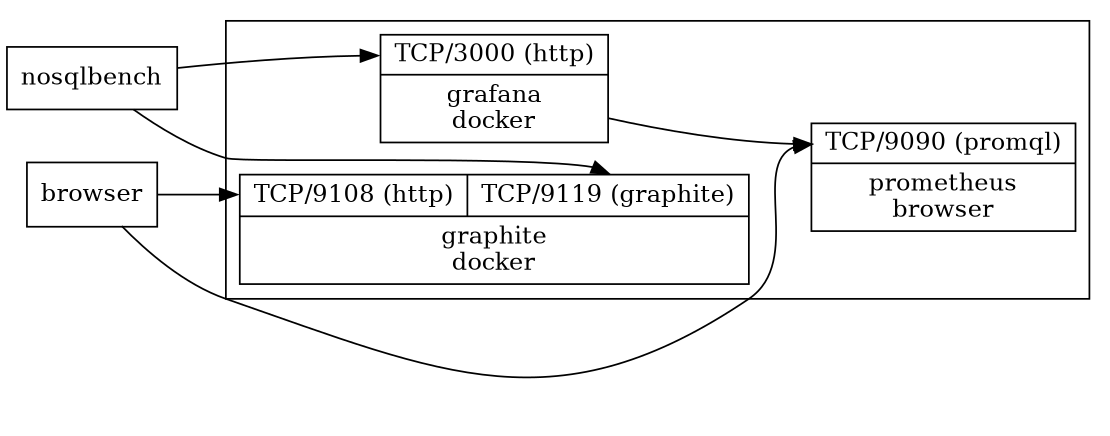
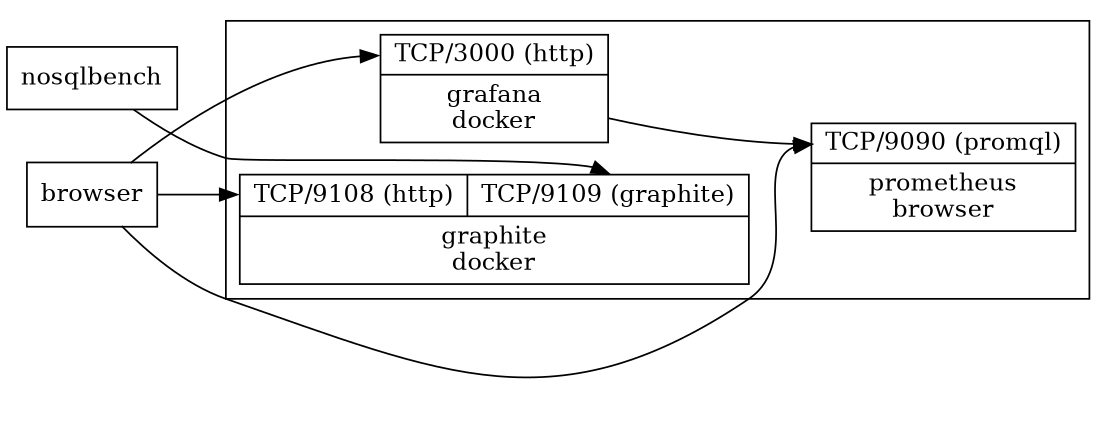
  digraph {
    rankdir=LR
    node [shape=record]
    edge [headport=9090]
    n1 [label=nosqlbench shape=box]
    browser
    n3 [label="<3000>TCP/3000 (http)|grafana\ndocker" rank=3]
    n4 [label="<9090>TCP/9090 (promql)|prometheus\nbrowser" rank=3]
-   n5 [label="{<9108>TCP/9108 (http)|<9109>TCP/9119 (graphite)}|graphite\ndocker" rank=2]
+   n5 [label="{<9108>TCP/9108 (http)|<9109>TCP/9109 (graphite)}|graphite\ndocker" rank=2]
    subgraph sub_1 {
      rank=same
      n1
      browser
    }
    subgraph cluster_2 {
      n3
      n4
      n5
    }
    n1 -> n5 [headport=9109]
-   n1 -> n3 [headport=3000]
+   browser -> n3 [headport=3000]
    browser -> n4
    browser -> n5 [headport=9108]
    n3 -> n4
  }
